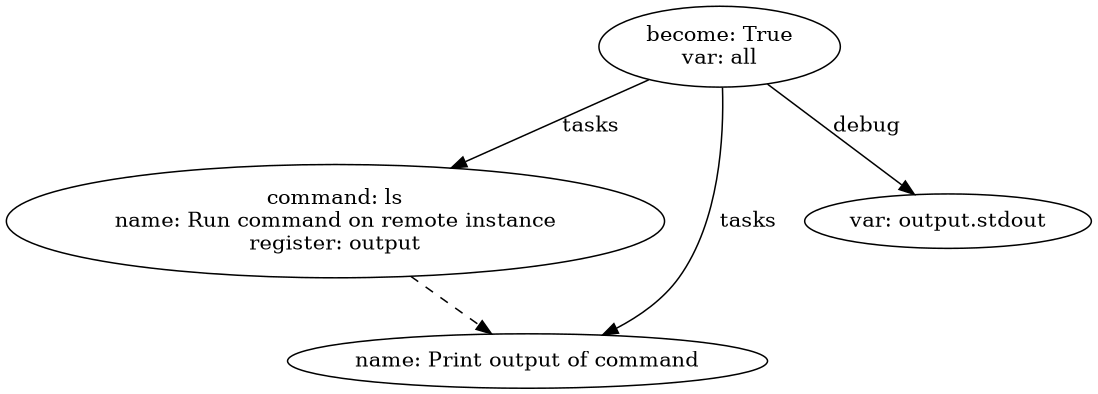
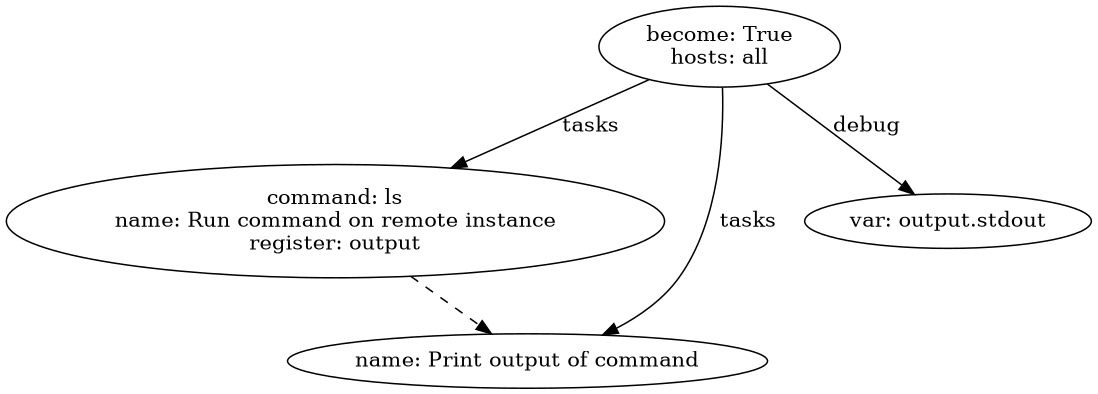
  digraph {
    n1 [label="command: ls\nname: Run command on remote instance\nregister: output\n"]
    n2 [label="name: Print output of command\n"]
    n3 [label="var: output.stdout\n"]
-   n4 [label="become: True\nvar: all\n"]
+   n4 [label="become: True\nhosts: all\n"]
    n1 -> n2 [style=dashed]
    n4 -> n1 [label=tasks]
    n4 -> n2 [label=tasks]
    n4 -> n3 [label=debug]
  }
